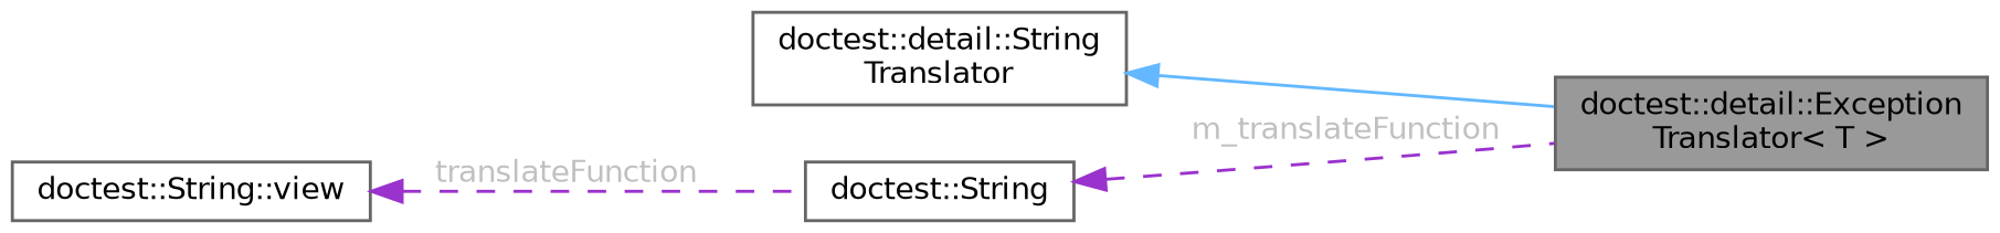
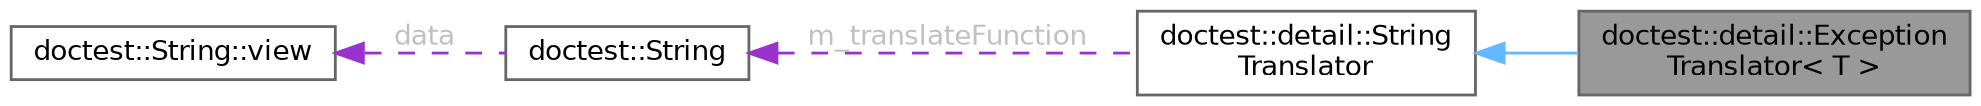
  digraph {
    rankdir=LR
    node [color=gray40 fillcolor=white fontname=Helvetica fontsize=10 shape=box style=filled]
    edge [color=darkorchid3 dir=back fontname=Helvetica fontsize=10 labelfontname=Helvetica labelfontsize=10 style=dashed fontcolor=grey]
    n1 [fillcolor=grey60 fontcolor=black height=0.2 label="doctest::detail::Exception\lTranslator\< T \>" width=0.4]
    n2 [height=0.2 label="doctest::detail::String\lTranslator" width=0.4]
    n3 [height=0.2 label="doctest::String" width=0.4]
    n4 [height=0.2 label="doctest::String::view" width=0.4]
    n2 -> n1 [color=steelblue1 style=solid fontcolor=""]
-   n3 -> n1 [label=" m_translateFunction"]
-   n4 -> n3 [label=" translateFunction"]
+   n3 -> n2 [label=" m_translateFunction"]
+   n4 -> n3 [label=" data"]
  }
